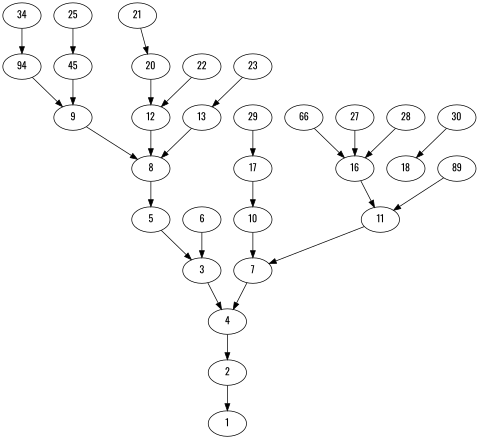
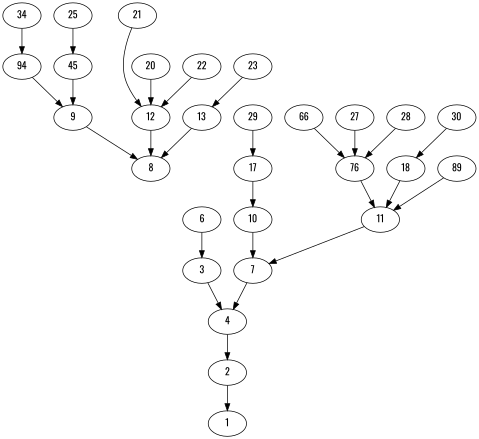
  digraph {
    "Number of processors"=8
    "Total schedule length"=385
    fontname=Oswald
    node ["Finish time"=176 Processor=6 "Start time"=0 Weight=33 fontname=Oswald]
    edge [Weight=4 fontname=Oswald]
    1 ["Finish time"=385 "Start time"=363 Weight=22]
    2 ["Finish time"=358 Processor=4 "Start time"=325]
    3 ["Finish time"=363 "Start time"=319 Weight=44]
    4 ["Finish time"=325 Processor=4 "Start time"=270 Weight=55]
-   5 ["Finish time"=319 "Start time"=253 Weight=66]
    6 ["Finish time"=317 Processor=2 "Start time"=218 Weight=99]
    7 ["Finish time"=270 Processor=4 "Start time"=226 Weight=44]
    8 ["Finish time"=253 "Start time"=176 Weight=77]
    9 ["Finish time"=213 Processor=2 "Start time"=180]
    10 ["Finish time"=224 Processor=4 "Start time"=180 Weight=44]
    11 ["Finish time"=213 Processor=5 "Start time"=180]
    12 ["Start time"=110 Weight=66]
    13 ["Finish time"=143 Processor=5 "Start time"=110]
    n14 [Processor=3 "Start time"=143 label=94]
    n15 [Processor=2 "Start time"=154 Weight=22 label=45]
-   16 ["Finish time"=172 Processor=1 "Start time"=95 Weight=77]
+   16 ["Finish time"=172 Processor=1 "Start time"=95 Weight=77 label=76]
    17 [Processor=7 "Start time"=110 Weight=66]
    18 ["Finish time"=143 Processor=8 "Start time"=88 Weight=55]
    n19 [Processor=4 "Start time"=154 Weight=22 label=89]
    20 ["Finish time"=99 Processor=2 "Start time"=44 Weight=55]
    21 ["Finish time"=77 Processor=8 Weight=77]
    22 ["Finish time"=110 Weight=110]
    23 ["Finish time"=110 Processor=5 Weight=110]
    n24 ["Finish time"=88 Processor=4 Weight=88 label=34]
    25 ["Finish time"=110 Processor=7 "Start time"=77]
    n26 ["Finish time"=88 Processor=1 "Start time"=33 Weight=55 label=66]
    27 ["Finish time"=33 Processor=1]
    28 ["Finish time"=44 Processor=2 Weight=44]
    29 ["Finish time"=77 Processor=7 Weight=77]
    30 ["Finish time"=77 Processor=3 Weight=77]
    2 -> 1 [Weight=5]
    3 -> 4 [Weight=9]
    4 -> 2 [Weight=3]
-   5 -> 3 [Weight=6]
    6 -> 3 [Weight=2]
    7 -> 4 [Weight=8]
-   8 -> 5 [Weight=5]
    9 -> 8 [Weight=8]
    10 -> 7 [Weight=10]
    11 -> 7 [Weight=7]
    12 -> 8 [Weight=10]
    13 -> 8 [Weight=9]
    n14 -> 9
    n15 -> 9 [Weight=3]
    16 -> 11 [Weight=8]
    17 -> 10
+   18 -> 11 [Weight=6]
    n19 -> 11
    20 -> 12 [Weight=5]
-   21 -> 20 [Weight=7]
+   21 -> 12 [Weight=7]
    22 -> 12 [Weight=2]
    23 -> 13
    n24 -> n14 [Weight=7]
    25 -> n15 [Weight=3]
    n26 -> 16 [Weight=5]
    27 -> 16 [Weight=7]
    28 -> 16
    29 -> 17 [Weight=8]
    30 -> 18 [Weight=6]
  }
